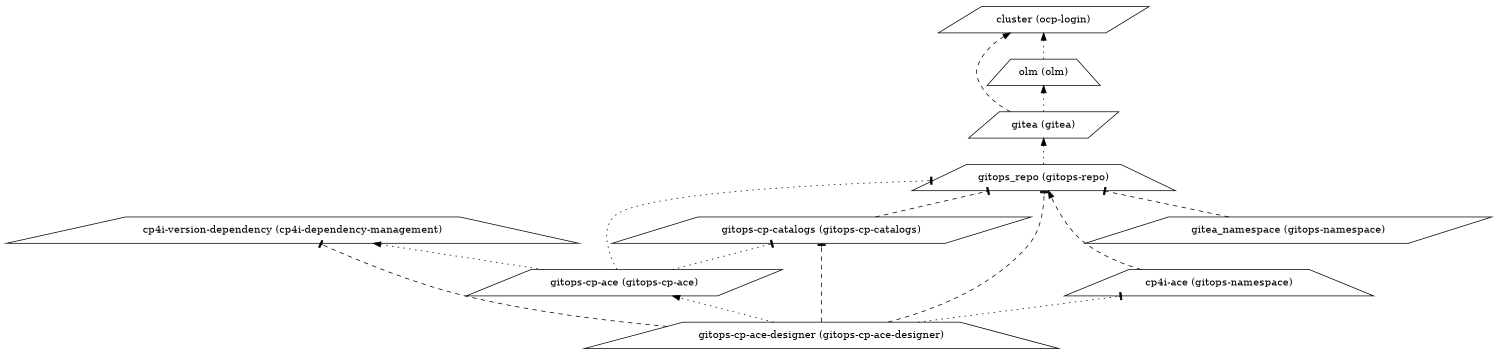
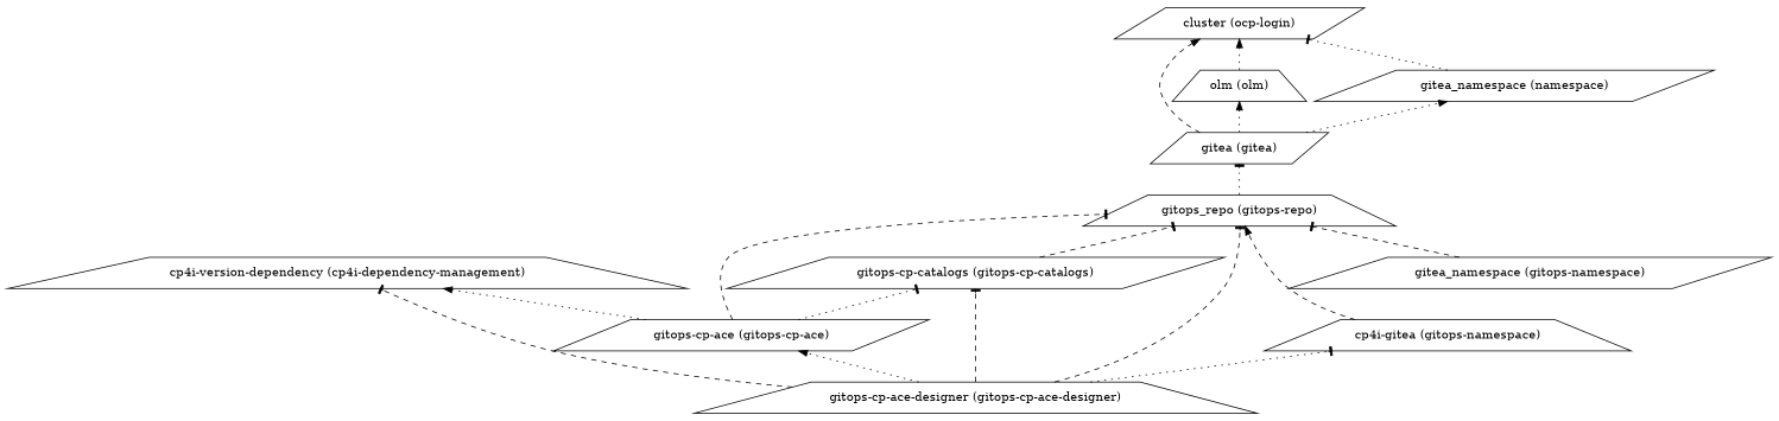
  digraph {
    rankdir=BT
    node [shape=parallelogram]
    edge [arrowhead=tee style=dotted]
    "cp4i-version-dependency (cp4i-dependency-management)" [shape=trapezium]
    "gitops-cp-ace (gitops-cp-ace)"
    "gitops_repo (gitops-repo)" [shape=trapezium]
    "gitops-cp-catalogs (gitops-cp-catalogs)"
    "gitea (gitea)"
    "cluster (ocp-login)"
    "olm (olm)" [shape=trapezium]
+   "gitea_namespace (namespace)"
    "gitops-cp-ace-designer (gitops-cp-ace-designer)" [shape=trapezium]
-   "cp4i-ace (gitops-namespace)" [shape=trapezium]
+   "cp4i-ace (gitops-namespace)" [shape=trapezium label="cp4i-gitea (gitops-namespace)"]
    "gitea_namespace (gitops-namespace)"
    "gitops-cp-ace (gitops-cp-ace)" -> "cp4i-version-dependency (cp4i-dependency-management)" [arrowhead=normal]
-   "gitops-cp-ace (gitops-cp-ace)" -> "gitops_repo (gitops-repo)"
+   "gitops-cp-ace (gitops-cp-ace)" -> "gitops_repo (gitops-repo)" [style=dashed]
    "gitops-cp-ace (gitops-cp-ace)" -> "gitops-cp-catalogs (gitops-cp-catalogs)"
-   "gitops_repo (gitops-repo)" -> "gitea (gitea)" [arrowhead=normal]
+   "gitops_repo (gitops-repo)" -> "gitea (gitea)"
    "gitops-cp-catalogs (gitops-cp-catalogs)" -> "gitops_repo (gitops-repo)" [style=dashed]
    "gitea (gitea)" -> "cluster (ocp-login)" [arrowhead=normal style=dashed]
    "gitea (gitea)" -> "olm (olm)" [arrowhead=normal]
+   "gitea (gitea)" -> "gitea_namespace (namespace)" [arrowhead=normal]
    "olm (olm)" -> "cluster (ocp-login)" [arrowhead=normal]
+   "gitea_namespace (namespace)" -> "cluster (ocp-login)"
    "gitops-cp-ace-designer (gitops-cp-ace-designer)" -> "cp4i-version-dependency (cp4i-dependency-management)" [style=dashed]
    "gitops-cp-ace-designer (gitops-cp-ace-designer)" -> "gitops-cp-ace (gitops-cp-ace)" [arrowhead=normal]
    "gitops-cp-ace-designer (gitops-cp-ace-designer)" -> "gitops_repo (gitops-repo)" [style=dashed]
    "gitops-cp-ace-designer (gitops-cp-ace-designer)" -> "gitops-cp-catalogs (gitops-cp-catalogs)" [style=dashed]
    "gitops-cp-ace-designer (gitops-cp-ace-designer)" -> "cp4i-ace (gitops-namespace)"
    "cp4i-ace (gitops-namespace)" -> "gitops_repo (gitops-repo)" [arrowhead=normal style=dashed]
    "gitea_namespace (gitops-namespace)" -> "gitops_repo (gitops-repo)" [style=dashed]
  }
